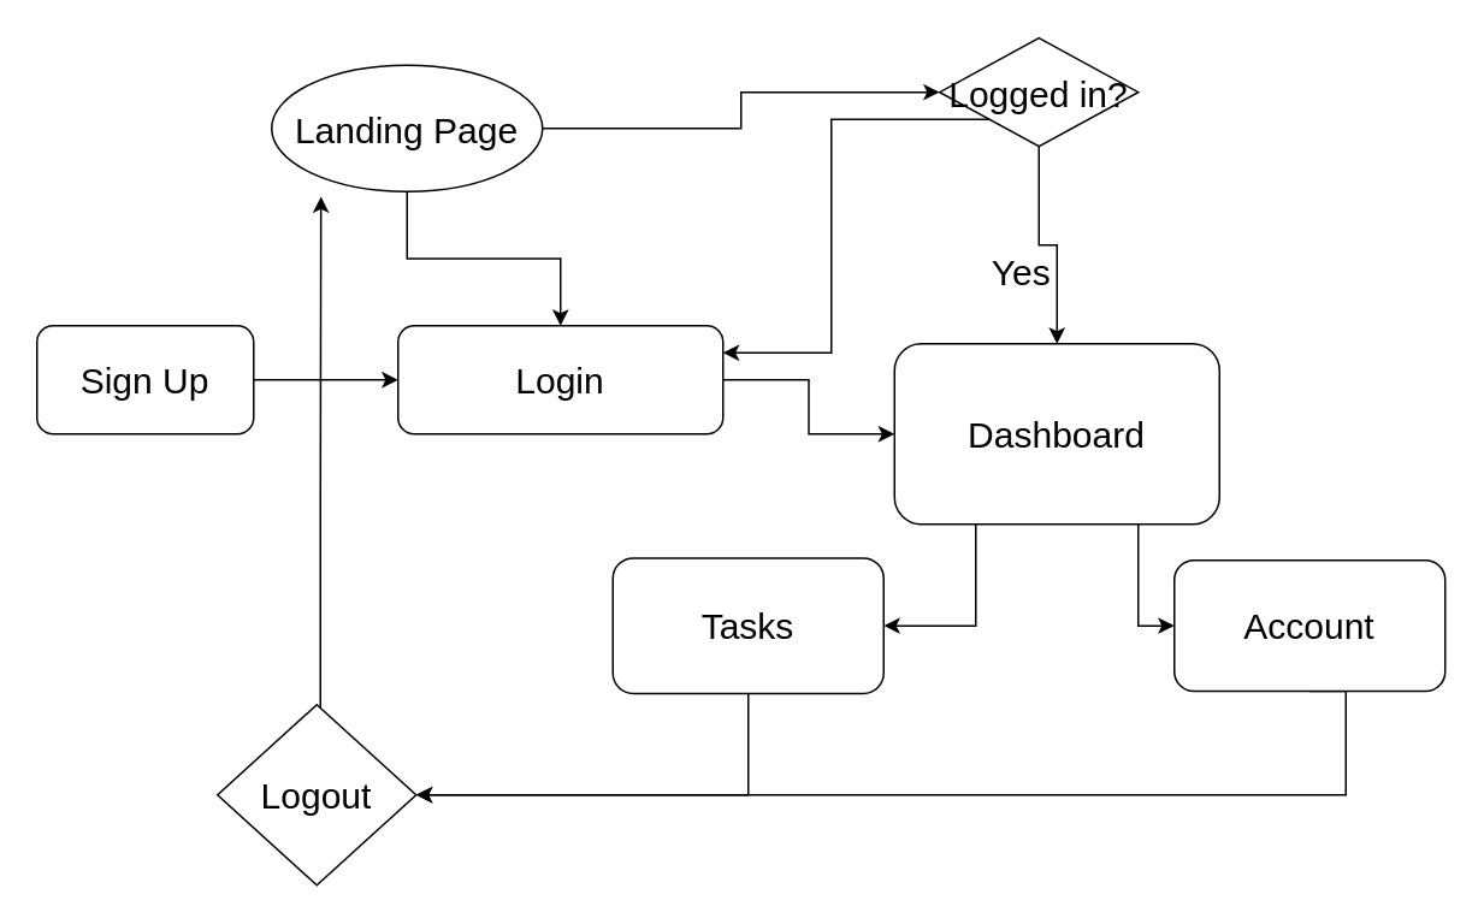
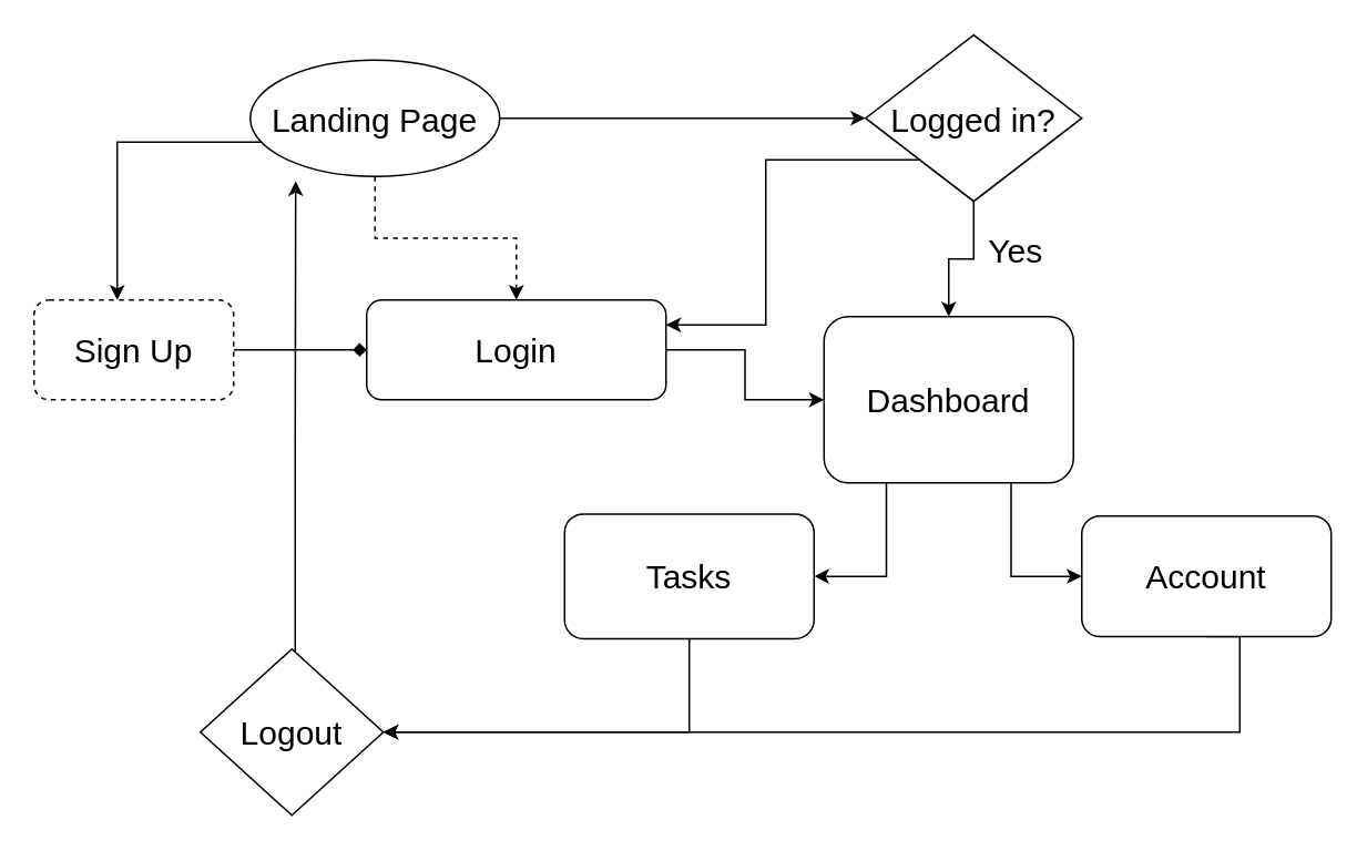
  <mxCell id="0" />
  <mxCell id="1" parent="0" />
- <mxCell id="2" style="edgeStyle=orthogonalEdgeStyle;rounded=0;orthogonalLoop=1;jettySize=auto;html=1;exitX=0.5;exitY=1;exitDx=0;exitDy=0;entryX=0.5;entryY=0;entryDx=0;entryDy=0;" edge="1" parent="1" source="5" target="12"><mxGeometry relative="1" as="geometry" /></mxCell>
+ <mxCell id="2" style="edgeStyle=orthogonalEdgeStyle;rounded=0;orthogonalLoop=1;jettySize=auto;html=1;exitX=0.5;exitY=1;exitDx=0;exitDy=0;entryX=0.5;entryY=0;entryDx=0;entryDy=0;dashed=1;" edge="1" parent="1" source="5" target="12"><mxGeometry relative="1" as="geometry" /></mxCell>
+ <mxCell id="3" style="edgeStyle=orthogonalEdgeStyle;rounded=0;orthogonalLoop=1;jettySize=auto;html=1;" edge="1" parent="1" source="5" target="7"><mxGeometry relative="1" as="geometry"><mxPoint x="70" y="180" as="targetPoint" /><Array as="points"><mxPoint x="70" y="85" /></Array></mxGeometry></mxCell>
  <mxCell id="4" style="edgeStyle=orthogonalEdgeStyle;rounded=0;orthogonalLoop=1;jettySize=auto;html=1;exitX=1;exitY=0.5;exitDx=0;exitDy=0;entryX=0;entryY=0.5;entryDx=0;entryDy=0;" edge="1" parent="1" source="5" target="15"><mxGeometry relative="1" as="geometry" /></mxCell>
  <mxCell id="5" value="Landing Page" style="ellipse;whiteSpace=wrap;html=1;fontSize=20;glass=0;strokeWidth=1;shadow=0;" parent="1" vertex="1"><mxGeometry x="150" y="35.63" width="150" height="70" as="geometry" /></mxCell>
- <mxCell id="6" value="" style="edgeStyle=orthogonalEdgeStyle;rounded=0;orthogonalLoop=1;jettySize=auto;html=1;" edge="1" parent="1" source="7" target="12"><mxGeometry relative="1" as="geometry" /></mxCell>
- <mxCell id="7" value="Sign Up" style="rounded=1;whiteSpace=wrap;html=1;fontSize=20;glass=0;strokeWidth=1;shadow=0;" parent="1" vertex="1"><mxGeometry x="20" y="180" width="120" height="60" as="geometry" /></mxCell>
+ <mxCell id="6" value="" style="edgeStyle=orthogonalEdgeStyle;rounded=0;orthogonalLoop=1;jettySize=auto;html=1;endArrow=diamond;" edge="1" parent="1" source="7" target="12"><mxGeometry relative="1" as="geometry" /></mxCell>
+ <mxCell id="7" value="Sign Up" style="rounded=1;whiteSpace=wrap;html=1;fontSize=20;glass=0;strokeWidth=1;shadow=0;dashed=1;" parent="1" vertex="1"><mxGeometry x="20" y="180" width="120" height="60" as="geometry" /></mxCell>
  <mxCell id="8" style="edgeStyle=orthogonalEdgeStyle;rounded=0;orthogonalLoop=1;jettySize=auto;html=1;exitX=0.75;exitY=1;exitDx=0;exitDy=0;entryX=0;entryY=0.5;entryDx=0;entryDy=0;" edge="1" parent="1" source="10" target="20"><mxGeometry relative="1" as="geometry" /></mxCell>
  <mxCell id="9" style="edgeStyle=orthogonalEdgeStyle;rounded=0;orthogonalLoop=1;jettySize=auto;html=1;exitX=0.25;exitY=1;exitDx=0;exitDy=0;entryX=1;entryY=0.5;entryDx=0;entryDy=0;" edge="1" parent="1" source="10" target="18"><mxGeometry relative="1" as="geometry"><mxPoint x="495" y="320" as="targetPoint" /></mxGeometry></mxCell>
- <mxCell id="10" value="Dashboard" style="rounded=1;whiteSpace=wrap;html=1;fontSize=20;glass=0;strokeWidth=1;shadow=0;" parent="1" vertex="1"><mxGeometry x="495" y="190" width="180" height="100" as="geometry" /></mxCell>
+ <mxCell id="10" value="Dashboard" style="rounded=1;whiteSpace=wrap;html=1;fontSize=20;glass=0;strokeWidth=1;shadow=0;" parent="1" vertex="1"><mxGeometry x="495" y="190" width="150" height="100" as="geometry" /></mxCell>
  <mxCell id="11" style="edgeStyle=orthogonalEdgeStyle;rounded=0;orthogonalLoop=1;jettySize=auto;html=1;exitX=1;exitY=0.5;exitDx=0;exitDy=0;" edge="1" parent="1" source="12" target="10"><mxGeometry relative="1" as="geometry"><mxPoint x="340" y="190" as="targetPoint" /></mxGeometry></mxCell>
  <mxCell id="12" value="Login" style="whiteSpace=wrap;html=1;rounded=1;shadow=0;strokeWidth=1;glass=0;fontSize=20;" vertex="1" parent="1"><mxGeometry x="220" y="180" width="180" height="60" as="geometry" /></mxCell>
  <mxCell id="13" style="edgeStyle=orthogonalEdgeStyle;rounded=0;orthogonalLoop=1;jettySize=auto;html=1;" edge="1" parent="1" source="15" target="10"><mxGeometry relative="1" as="geometry"><mxPoint x="470" y="85" as="targetPoint" /></mxGeometry></mxCell>
  <mxCell id="14" style="edgeStyle=orthogonalEdgeStyle;rounded=0;orthogonalLoop=1;jettySize=auto;html=1;exitX=0;exitY=1;exitDx=0;exitDy=0;entryX=1;entryY=0.25;entryDx=0;entryDy=0;" edge="1" parent="1" source="15" target="12"><mxGeometry relative="1" as="geometry" /></mxCell>
- <mxCell id="15" value="Logged in?" style="rhombus;whiteSpace=wrap;html=1;fontSize=20;" vertex="1" parent="1"><mxGeometry x="520" y="20.63" width="110" height="60" as="geometry" /></mxCell>
- <mxCell id="16" value="&lt;font style=&quot;font-size: 20px&quot;&gt;Yes&lt;/font&gt;" style="text;html=1;resizable=0;autosize=1;align=center;verticalAlign=middle;points=[];fillColor=none;strokeColor=none;rounded=0;" vertex="1" parent="1"><mxGeometry x="540" y="140" width="50" height="20" as="geometry" /></mxCell>
+ <mxCell id="15" value="Logged in?" style="rhombus;whiteSpace=wrap;html=1;fontSize=20;" vertex="1" parent="1"><mxGeometry x="520" y="20.63" width="130" height="100" as="geometry" /></mxCell>
+ <mxCell id="16" value="&lt;font style=&quot;font-size: 20px&quot;&gt;Yes&lt;/font&gt;" style="text;html=1;resizable=0;autosize=1;align=center;verticalAlign=middle;points=[];fillColor=none;strokeColor=none;rounded=0;" vertex="1" parent="1"><mxGeometry x="585" y="140" width="50" height="20" as="geometry" /></mxCell>
  <mxCell id="17" style="edgeStyle=orthogonalEdgeStyle;rounded=0;orthogonalLoop=1;jettySize=auto;html=1;entryX=1;entryY=0.5;entryDx=0;entryDy=0;exitX=0.5;exitY=1;exitDx=0;exitDy=0;" edge="1" parent="1" source="18" target="22"><mxGeometry relative="1" as="geometry" /></mxCell>
  <mxCell id="18" value="Tasks" style="rounded=1;whiteSpace=wrap;html=1;fontSize=20;" vertex="1" parent="1"><mxGeometry x="339" y="308.75" width="150" height="75" as="geometry" /></mxCell>
  <mxCell id="19" style="edgeStyle=orthogonalEdgeStyle;rounded=0;orthogonalLoop=1;jettySize=auto;html=1;exitX=0.5;exitY=1;exitDx=0;exitDy=0;" edge="1" parent="1" source="20" target="22"><mxGeometry relative="1" as="geometry"><Array as="points"><mxPoint x="745" y="440" /></Array></mxGeometry></mxCell>
  <mxCell id="20" value="Account" style="rounded=1;whiteSpace=wrap;html=1;fontSize=20;" vertex="1" parent="1"><mxGeometry x="650" y="310" width="150" height="72.5" as="geometry" /></mxCell>
  <mxCell id="21" style="edgeStyle=orthogonalEdgeStyle;rounded=0;orthogonalLoop=1;jettySize=auto;html=1;entryX=0.182;entryY=1.04;entryDx=0;entryDy=0;entryPerimeter=0;" edge="1" parent="1" source="22" target="5"><mxGeometry relative="1" as="geometry"><Array as="points"><mxPoint x="177" y="270" /><mxPoint x="177" y="270" /></Array></mxGeometry></mxCell>
  <mxCell id="22" value="Logout" style="rhombus;whiteSpace=wrap;html=1;fontSize=20;" vertex="1" parent="1"><mxGeometry x="120" y="390" width="110" height="100" as="geometry" /></mxCell>
